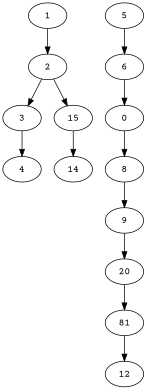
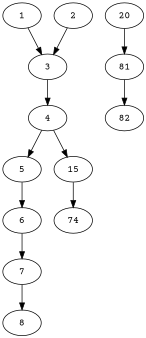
  digraph {
    fontname="Courier Prime"
    node [fontname="Courier Prime" type=Algorithm]
    edge [fontname="Courier Prime"]
    1 [node_id=ProducerA original_id=n0]
    2 [node_id=A original_id=n1 type=DataObject]
    3 [node_id=TransformerB original_id=n2]
    4 [node_id=B original_id=n3 type=DataObject]
    5 [node_id=TransformerC original_id=n4]
    n6 [label=15 node_id=TransformerG original_id=n12]
    6 [node_id=C original_id=n5 type=DataObject]
-   14 [node_id=G original_id=n13 type=DataObject]
-   7 [node_id=TransformerD original_id=n6 label=0]
+   14 [node_id=G original_id=n13 type=DataObject label=74]
+   7 [node_id=TransformerD original_id=n6]
    8 [node_id=D original_id=n7 type=DataObject]
-   9 [node_id=TransformerE original_id=n8]
    n12 [label=20 node_id=E original_id=n9 type=DataObject]
    n13 [label=81 node_id=TransformerF original_id=n10]
-   12 [node_id=F original_id=n11 type=DataObject]
-   1 -> 2
+   12 [node_id=F original_id=n11 type=DataObject label=82]
+   1 -> 3
    2 -> 3
    3 -> 4
-   2 -> n6
+   4 -> 5
+   4 -> n6
    5 -> 6
    n6 -> 14
    6 -> 7
    7 -> 8
-   8 -> 9
-   9 -> n12
    n12 -> n13
    n13 -> 12
  }
